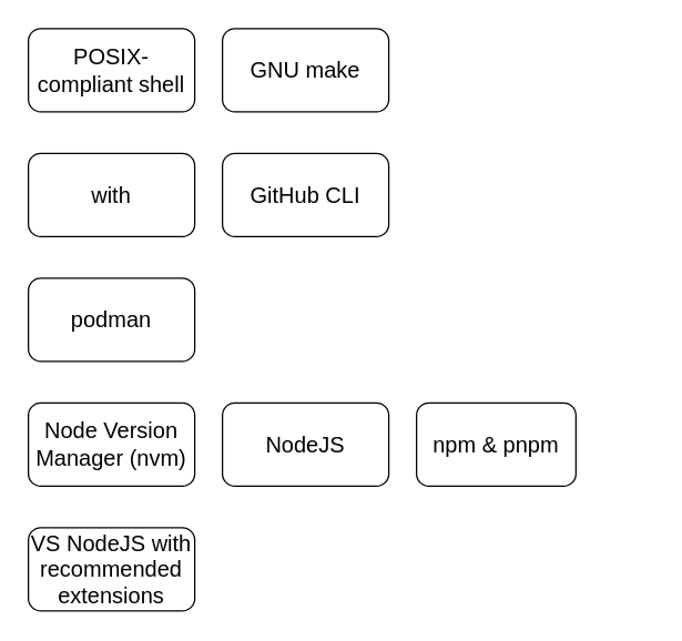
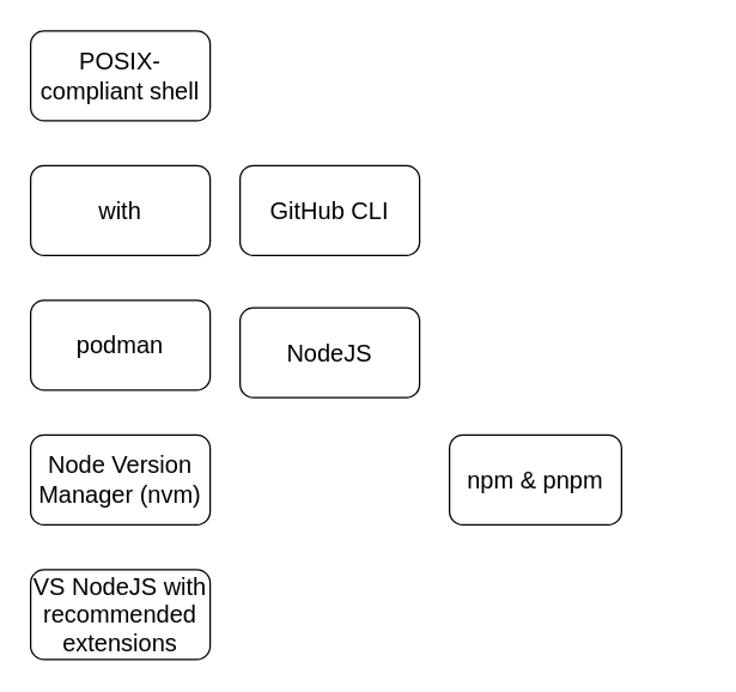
  <mxCell id="0" />
  <mxCell id="1" parent="0" />
  <mxCell id="2" value="POSIX-compliant shell" style="rounded=1;whiteSpace=wrap;html=1;fontSize=16;" parent="1" vertex="1"><mxGeometry x="20" y="20" width="120" height="60" as="geometry" /></mxCell>
- <mxCell id="3" value="GNU make" style="rounded=1;whiteSpace=wrap;html=1;fontSize=16;" parent="1" vertex="1"><mxGeometry x="160" y="20" width="120" height="60" as="geometry" /></mxCell>
  <mxCell id="4" value="Node Version Manager (nvm)" style="rounded=1;whiteSpace=wrap;html=1;fontSize=16;" parent="1" vertex="1"><mxGeometry x="20" y="290" width="120" height="60" as="geometry" /></mxCell>
  <mxCell id="5" value="podman" style="rounded=1;whiteSpace=wrap;html=1;fontSize=16;" parent="1" vertex="1"><mxGeometry x="20" y="200" width="120" height="60" as="geometry" /></mxCell>
  <mxCell id="6" style="edgeStyle=orthogonalEdgeStyle;html=1;entryX=0.5;entryY=1;entryDx=0;entryDy=0;entryPerimeter=0;fontSize=16;endArrow=block;endFill=0;strokeWidth=3;endSize=12;startSize=12;jumpSize=12;" parent="1" edge="1"><mxGeometry relative="1" as="geometry"><mxPoint x="470" y="250" as="targetPoint" /></mxGeometry></mxCell>
  <mxCell id="7" value="VS NodeJS with recommended extensions" style="rounded=1;whiteSpace=wrap;html=1;fontSize=16;" vertex="1" parent="1"><mxGeometry x="20" y="380" width="120" height="60" as="geometry" /></mxCell>
  <mxCell id="8" value="GitHub CLI" style="rounded=1;whiteSpace=wrap;html=1;fontSize=16;" vertex="1" parent="1"><mxGeometry x="160" y="110" width="120" height="60" as="geometry" /></mxCell>
  <mxCell id="9" value="with" style="rounded=1;whiteSpace=wrap;html=1;fontSize=16;" vertex="1" parent="1"><mxGeometry x="20" y="110" width="120" height="60" as="geometry" /></mxCell>
- <mxCell id="10" value="NodeJS" style="rounded=1;whiteSpace=wrap;html=1;fontSize=16;" vertex="1" parent="1"><mxGeometry x="160" y="290" width="120" height="60" as="geometry" /></mxCell>
+ <mxCell id="10" value="NodeJS" style="rounded=1;whiteSpace=wrap;html=1;fontSize=16;" vertex="1" parent="1"><mxGeometry x="160" y="205" width="120" height="60" as="geometry" /></mxCell>
  <mxCell id="11" value="npm &amp;amp; pnpm" style="rounded=1;whiteSpace=wrap;html=1;fontSize=16;" vertex="1" parent="1"><mxGeometry x="300" y="290" width="115" height="60" as="geometry" /></mxCell>
